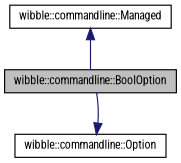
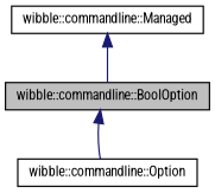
  digraph {
    fontname="Roboto Condensed"
    node [color=black fillcolor=white fontname="Roboto Condensed" fontsize=10 shape=record style=filled]
    edge [color=midnightblue dir=back fontname="Roboto Condensed" fontsize=10 labelfontname=Helvetica labelfontsize=10 style=solid]
    n1 [fillcolor=grey75 fontcolor=black height=0.2 label="wibble::commandline::BoolOption" width=0.4]
    n2 [height=0.2 label="wibble::commandline::Option" width=0.4]
    n3 [height=0.2 label="wibble::commandline::Managed" width=0.4]
-   n2 -> n1
+   n1 -> n2
    n3 -> n1
  }
